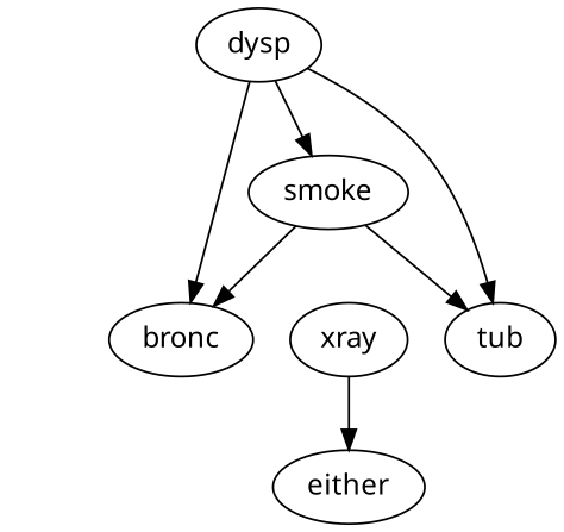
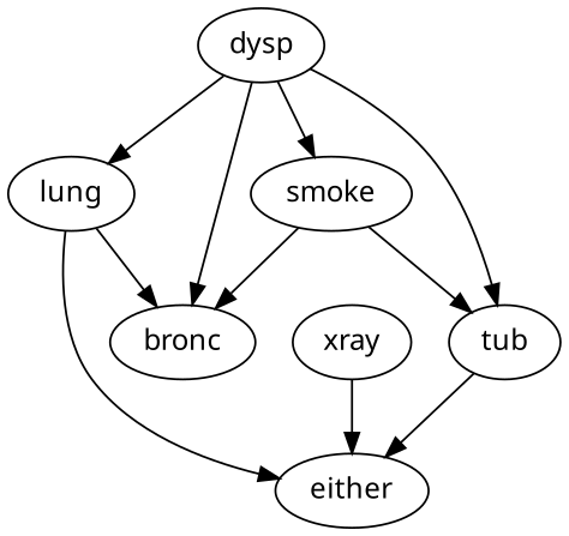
  digraph {
    fontname="Noto Sans"
    node [fontname="Noto Sans"]
    edge [fontname="Noto Sans"]
    dysp
    smoke
    bronc
+   lung
    tub
    either
    xray
    dysp -> smoke
    dysp -> bronc
+   dysp -> lung
    dysp -> tub
    smoke -> bronc
    smoke -> tub
+   lung -> bronc
+   lung -> either
+   tub -> either
    xray -> either
  }
